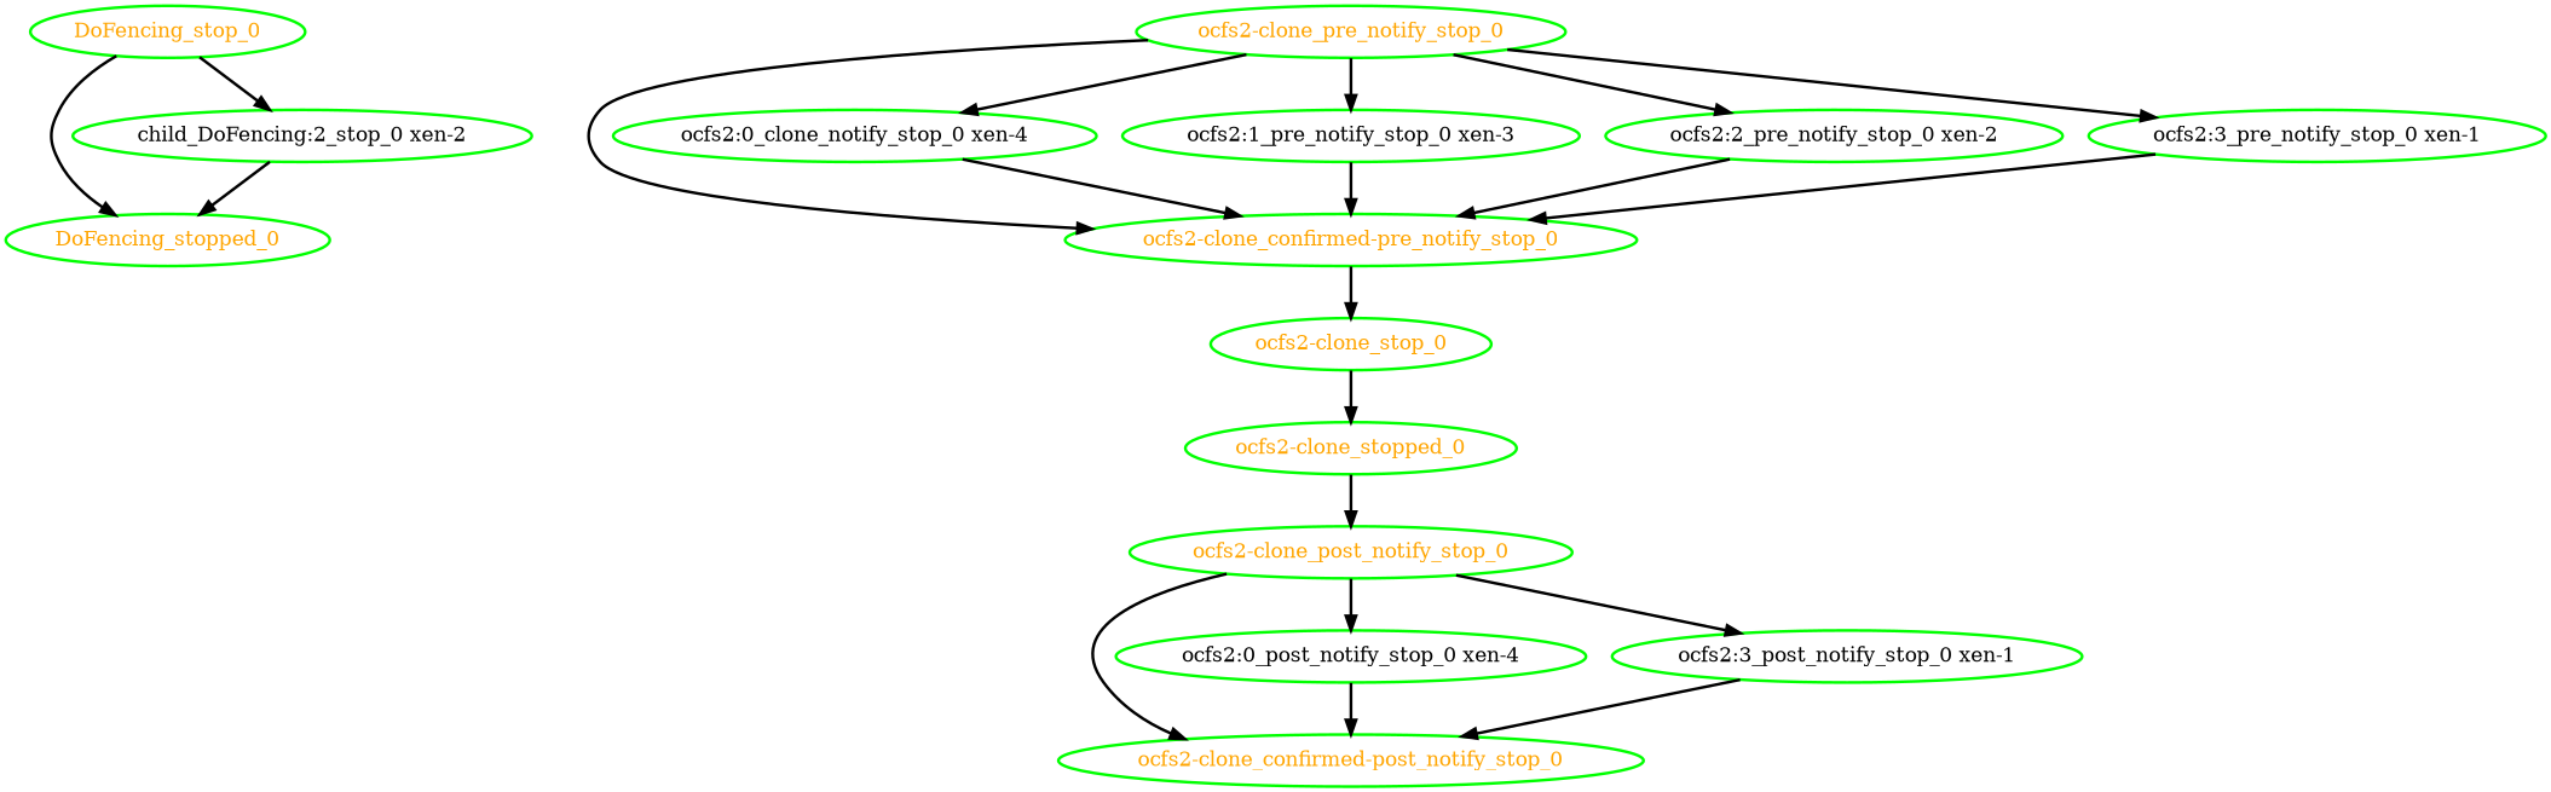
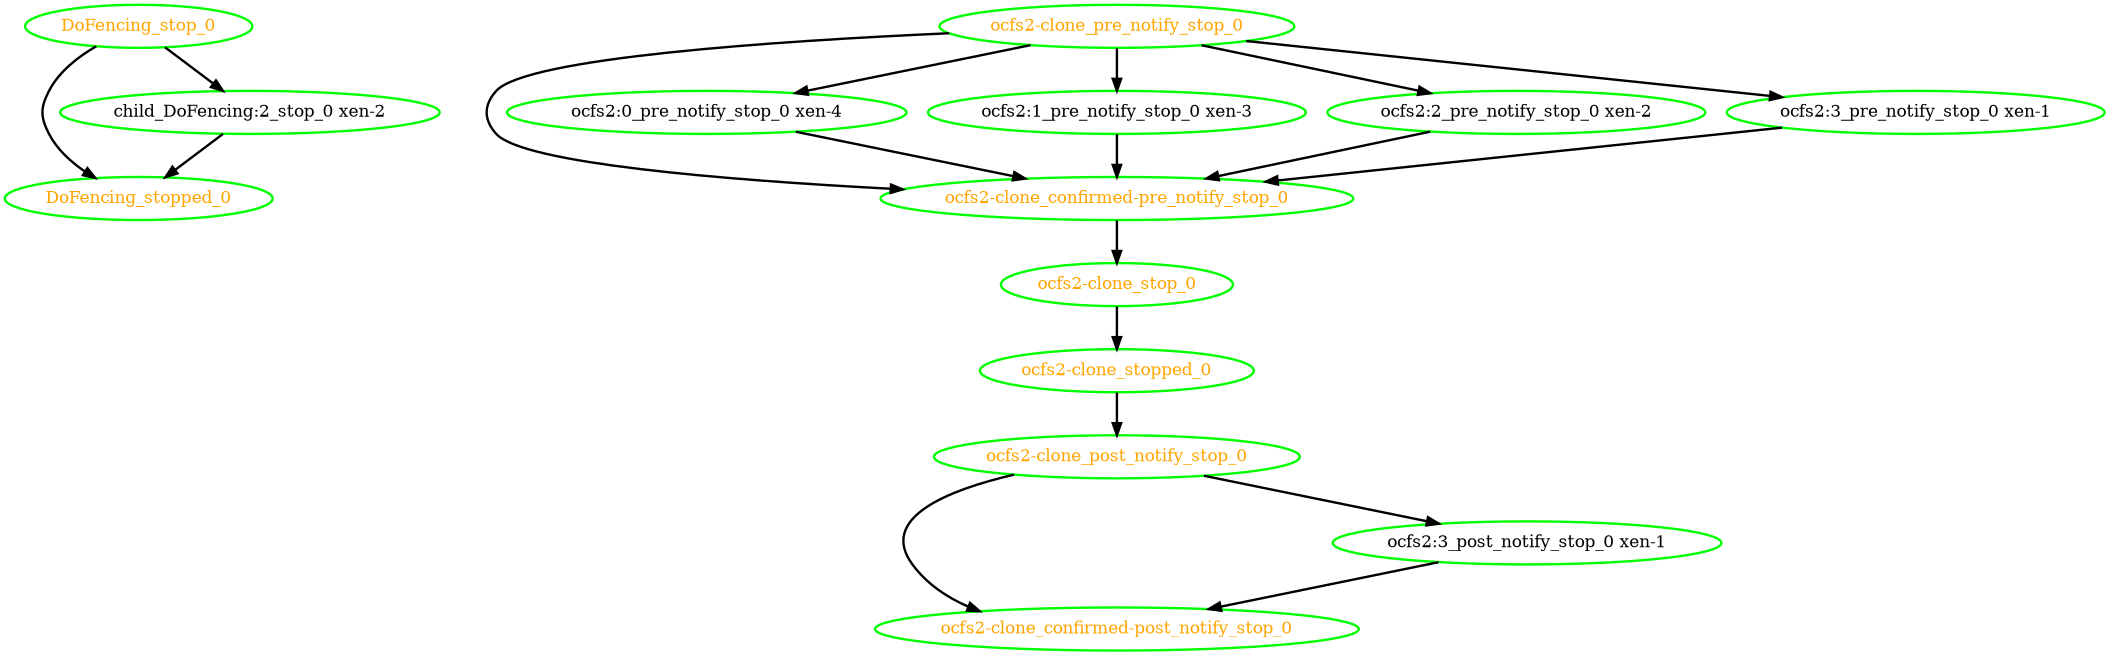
  digraph {
    fontname="DejaVu Serif"
    node [color=green fontcolor=orange fontname="DejaVu Serif" style=bold]
    edge [fontname="DejaVu Serif" style=bold]
    DoFencing_stop_0
    DoFencing_stopped_0
    "child_DoFencing:2_stop_0 xen-2" [fontcolor=black]
    "ocfs2-clone_confirmed-post_notify_stop_0"
    "ocfs2-clone_confirmed-pre_notify_stop_0"
    "ocfs2-clone_stop_0"
    "ocfs2-clone_stopped_0"
    "ocfs2-clone_post_notify_stop_0"
-   "ocfs2:0_post_notify_stop_0 xen-4" [fontcolor=black]
    "ocfs2:3_post_notify_stop_0 xen-1" [fontcolor=black]
    "ocfs2-clone_pre_notify_stop_0"
-   "ocfs2:0_pre_notify_stop_0 xen-4" [fontcolor=black label="ocfs2:0_clone_notify_stop_0 xen-4"]
+   "ocfs2:0_pre_notify_stop_0 xen-4" [fontcolor=black]
    "ocfs2:1_pre_notify_stop_0 xen-3" [fontcolor=black]
    "ocfs2:2_pre_notify_stop_0 xen-2" [fontcolor=black]
    "ocfs2:3_pre_notify_stop_0 xen-1" [fontcolor=black]
    DoFencing_stop_0 -> DoFencing_stopped_0
    DoFencing_stop_0 -> "child_DoFencing:2_stop_0 xen-2"
    "child_DoFencing:2_stop_0 xen-2" -> DoFencing_stopped_0
    "ocfs2-clone_confirmed-pre_notify_stop_0" -> "ocfs2-clone_stop_0"
    "ocfs2-clone_stop_0" -> "ocfs2-clone_stopped_0"
    "ocfs2-clone_stopped_0" -> "ocfs2-clone_post_notify_stop_0"
    "ocfs2-clone_post_notify_stop_0" -> "ocfs2-clone_confirmed-post_notify_stop_0"
-   "ocfs2-clone_post_notify_stop_0" -> "ocfs2:0_post_notify_stop_0 xen-4"
    "ocfs2-clone_post_notify_stop_0" -> "ocfs2:3_post_notify_stop_0 xen-1"
-   "ocfs2:0_post_notify_stop_0 xen-4" -> "ocfs2-clone_confirmed-post_notify_stop_0"
    "ocfs2:3_post_notify_stop_0 xen-1" -> "ocfs2-clone_confirmed-post_notify_stop_0"
    "ocfs2-clone_pre_notify_stop_0" -> "ocfs2-clone_confirmed-pre_notify_stop_0"
    "ocfs2-clone_pre_notify_stop_0" -> "ocfs2:0_pre_notify_stop_0 xen-4"
    "ocfs2-clone_pre_notify_stop_0" -> "ocfs2:1_pre_notify_stop_0 xen-3"
    "ocfs2-clone_pre_notify_stop_0" -> "ocfs2:2_pre_notify_stop_0 xen-2"
    "ocfs2-clone_pre_notify_stop_0" -> "ocfs2:3_pre_notify_stop_0 xen-1"
    "ocfs2:0_pre_notify_stop_0 xen-4" -> "ocfs2-clone_confirmed-pre_notify_stop_0"
    "ocfs2:1_pre_notify_stop_0 xen-3" -> "ocfs2-clone_confirmed-pre_notify_stop_0"
    "ocfs2:2_pre_notify_stop_0 xen-2" -> "ocfs2-clone_confirmed-pre_notify_stop_0"
    "ocfs2:3_pre_notify_stop_0 xen-1" -> "ocfs2-clone_confirmed-pre_notify_stop_0"
  }
